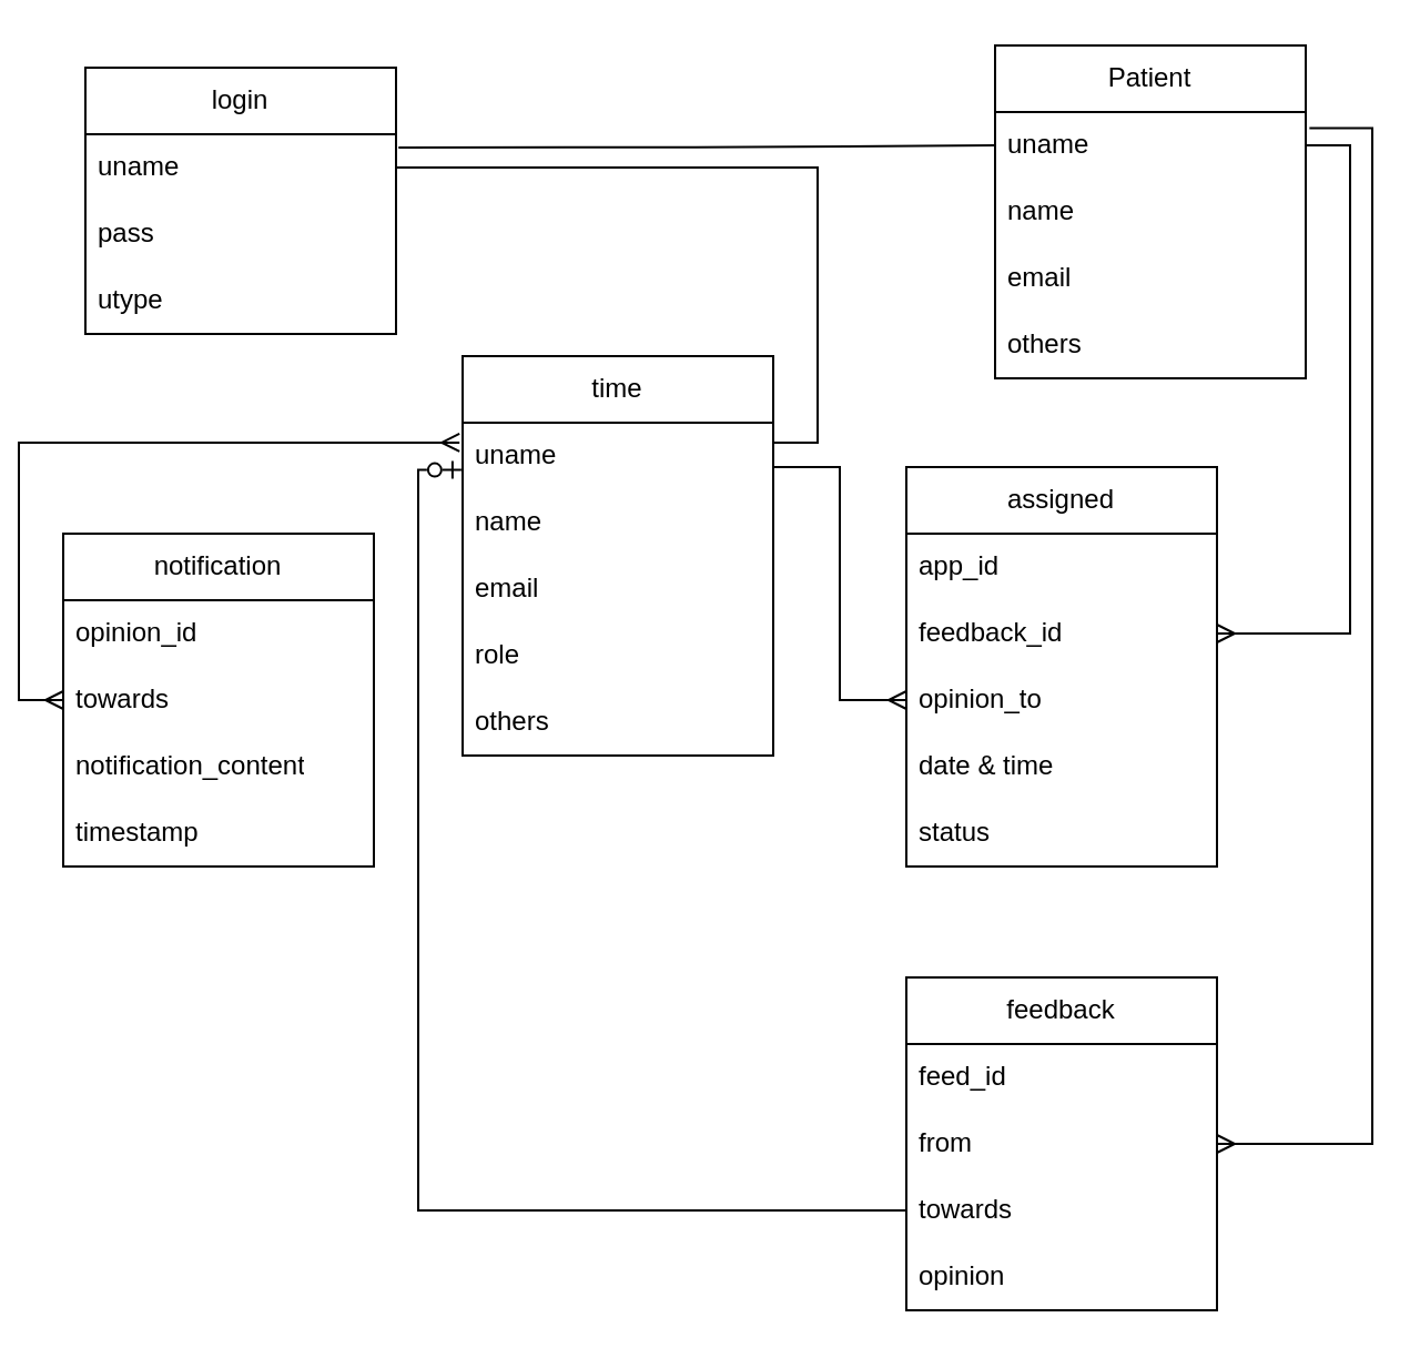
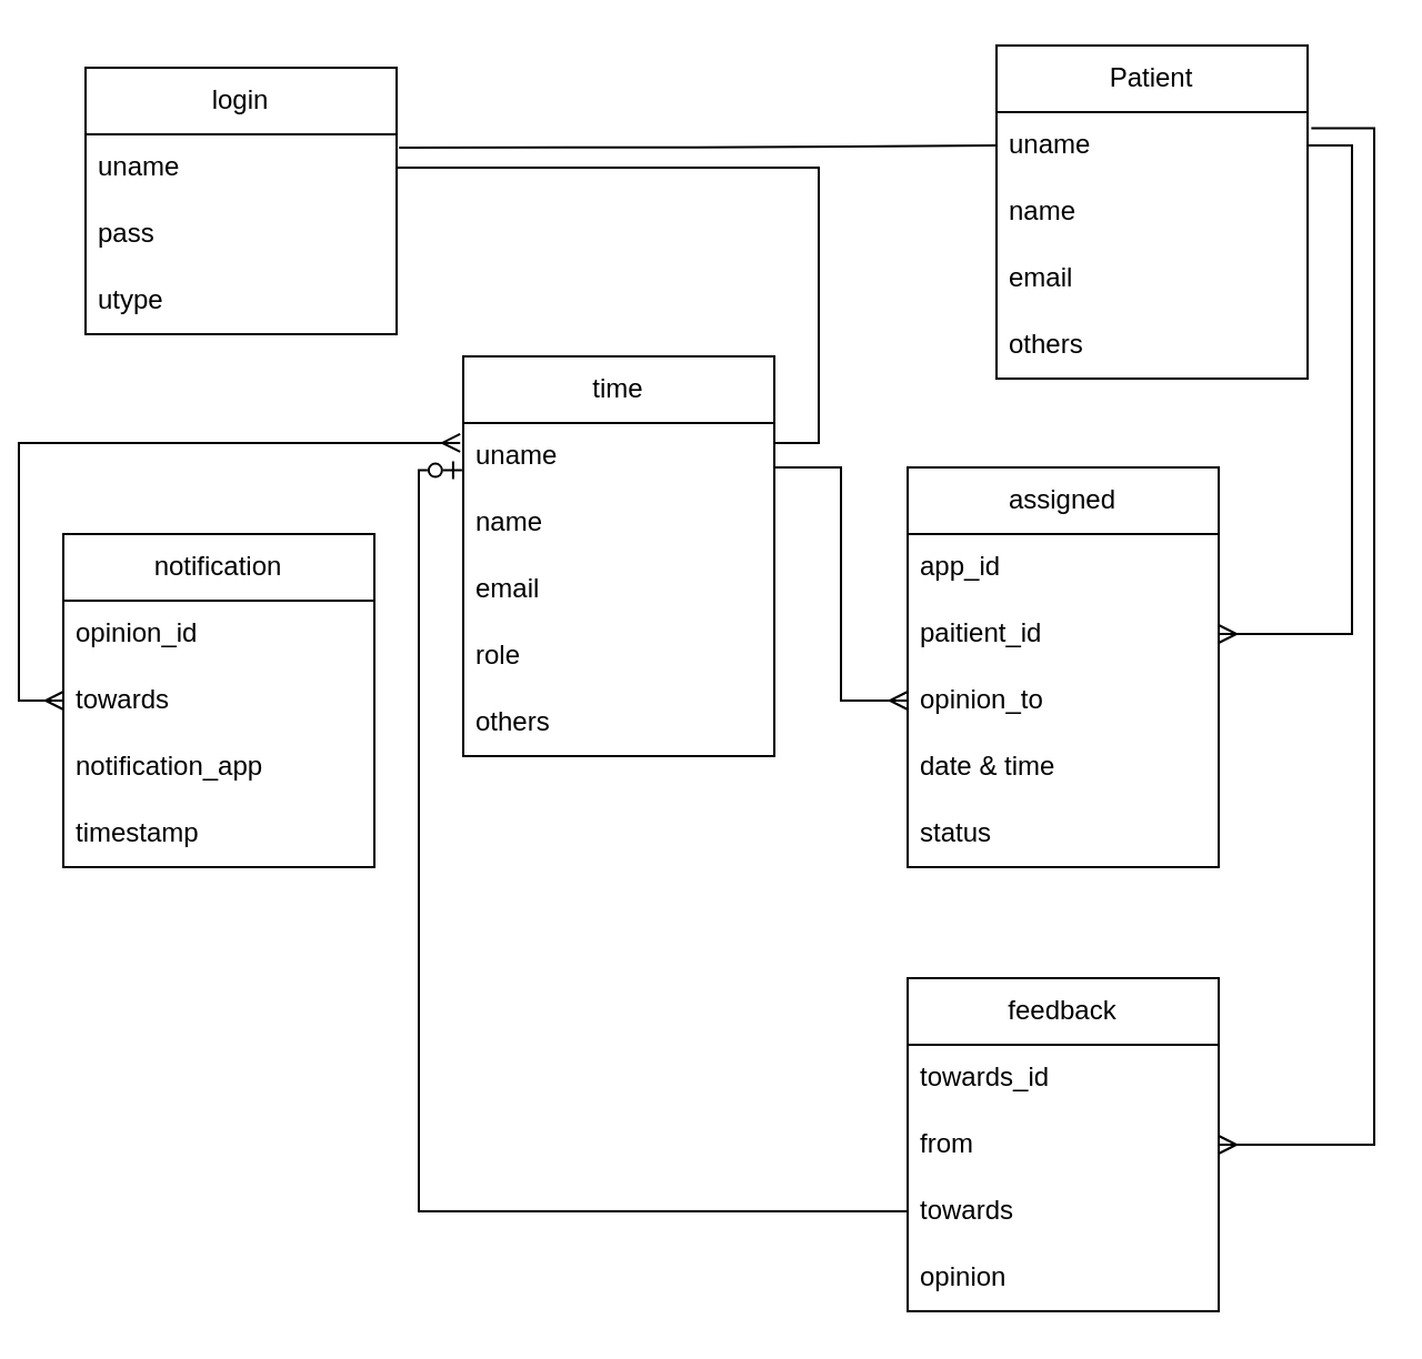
  <mxCell id="0" />
  <mxCell id="1" parent="0" />
  <mxCell id="2" value="time" style="swimlane;fontStyle=0;childLayout=stackLayout;horizontal=1;startSize=30;horizontalStack=0;resizeParent=1;resizeParentMax=0;resizeLast=0;collapsible=1;marginBottom=0;whiteSpace=wrap;html=1;" parent="1" vertex="1"><mxGeometry x="200" y="160" width="140" height="180" as="geometry" /></mxCell>
  <mxCell id="3" value="uname" style="text;strokeColor=none;fillColor=none;align=left;verticalAlign=middle;spacingLeft=4;spacingRight=4;overflow=hidden;points=[[0,0.5],[1,0.5]];portConstraint=eastwest;rotatable=0;whiteSpace=wrap;html=1;" parent="2" vertex="1"><mxGeometry y="30" width="140" height="30" as="geometry" /></mxCell>
  <mxCell id="4" value="name" style="text;strokeColor=none;fillColor=none;align=left;verticalAlign=middle;spacingLeft=4;spacingRight=4;overflow=hidden;points=[[0,0.5],[1,0.5]];portConstraint=eastwest;rotatable=0;whiteSpace=wrap;html=1;" parent="2" vertex="1"><mxGeometry y="60" width="140" height="30" as="geometry" /></mxCell>
  <mxCell id="5" value="email" style="text;strokeColor=none;fillColor=none;align=left;verticalAlign=middle;spacingLeft=4;spacingRight=4;overflow=hidden;points=[[0,0.5],[1,0.5]];portConstraint=eastwest;rotatable=0;whiteSpace=wrap;html=1;" parent="2" vertex="1"><mxGeometry y="90" width="140" height="30" as="geometry" /></mxCell>
  <mxCell id="6" value="role" style="text;strokeColor=none;fillColor=none;align=left;verticalAlign=middle;spacingLeft=4;spacingRight=4;overflow=hidden;points=[[0,0.5],[1,0.5]];portConstraint=eastwest;rotatable=0;whiteSpace=wrap;html=1;" parent="2" vertex="1"><mxGeometry y="120" width="140" height="30" as="geometry" /></mxCell>
  <mxCell id="7" value="others" style="text;strokeColor=none;fillColor=none;align=left;verticalAlign=middle;spacingLeft=4;spacingRight=4;overflow=hidden;points=[[0,0.5],[1,0.5]];portConstraint=eastwest;rotatable=0;whiteSpace=wrap;html=1;" parent="2" vertex="1"><mxGeometry y="150" width="140" height="30" as="geometry" /></mxCell>
  <mxCell id="8" value="Patient" style="swimlane;fontStyle=0;childLayout=stackLayout;horizontal=1;startSize=30;horizontalStack=0;resizeParent=1;resizeParentMax=0;resizeLast=0;collapsible=1;marginBottom=0;whiteSpace=wrap;html=1;" parent="1" vertex="1"><mxGeometry x="440" y="20" width="140" height="150" as="geometry" /></mxCell>
  <mxCell id="9" value="uname" style="text;strokeColor=none;fillColor=none;align=left;verticalAlign=middle;spacingLeft=4;spacingRight=4;overflow=hidden;points=[[0,0.5],[1,0.5]];portConstraint=eastwest;rotatable=0;whiteSpace=wrap;html=1;" parent="8" vertex="1"><mxGeometry y="30" width="140" height="30" as="geometry" /></mxCell>
  <mxCell id="10" value="name" style="text;strokeColor=none;fillColor=none;align=left;verticalAlign=middle;spacingLeft=4;spacingRight=4;overflow=hidden;points=[[0,0.5],[1,0.5]];portConstraint=eastwest;rotatable=0;whiteSpace=wrap;html=1;" parent="8" vertex="1"><mxGeometry y="60" width="140" height="30" as="geometry" /></mxCell>
  <mxCell id="11" value="email" style="text;strokeColor=none;fillColor=none;align=left;verticalAlign=middle;spacingLeft=4;spacingRight=4;overflow=hidden;points=[[0,0.5],[1,0.5]];portConstraint=eastwest;rotatable=0;whiteSpace=wrap;html=1;" parent="8" vertex="1"><mxGeometry y="90" width="140" height="30" as="geometry" /></mxCell>
  <mxCell id="12" value="others" style="text;strokeColor=none;fillColor=none;align=left;verticalAlign=middle;spacingLeft=4;spacingRight=4;overflow=hidden;points=[[0,0.5],[1,0.5]];portConstraint=eastwest;rotatable=0;whiteSpace=wrap;html=1;" parent="8" vertex="1"><mxGeometry y="120" width="140" height="30" as="geometry" /></mxCell>
  <mxCell id="13" value="login" style="swimlane;fontStyle=0;childLayout=stackLayout;horizontal=1;startSize=30;horizontalStack=0;resizeParent=1;resizeParentMax=0;resizeLast=0;collapsible=1;marginBottom=0;whiteSpace=wrap;html=1;" parent="1" vertex="1"><mxGeometry x="30" y="30" width="140" height="120" as="geometry"><mxRectangle x="350" y="310" width="60" height="30" as="alternateBounds" /></mxGeometry></mxCell>
  <mxCell id="14" value="uname" style="text;strokeColor=none;fillColor=none;align=left;verticalAlign=middle;spacingLeft=4;spacingRight=4;overflow=hidden;points=[[0,0.5],[1,0.5]];portConstraint=eastwest;rotatable=0;whiteSpace=wrap;html=1;" parent="13" vertex="1"><mxGeometry y="30" width="140" height="30" as="geometry" /></mxCell>
  <mxCell id="15" value="pass" style="text;strokeColor=none;fillColor=none;align=left;verticalAlign=middle;spacingLeft=4;spacingRight=4;overflow=hidden;points=[[0,0.5],[1,0.5]];portConstraint=eastwest;rotatable=0;whiteSpace=wrap;html=1;" parent="13" vertex="1"><mxGeometry y="60" width="140" height="30" as="geometry" /></mxCell>
  <mxCell id="16" value="utype" style="text;strokeColor=none;fillColor=none;align=left;verticalAlign=middle;spacingLeft=4;spacingRight=4;overflow=hidden;points=[[0,0.5],[1,0.5]];portConstraint=eastwest;rotatable=0;whiteSpace=wrap;html=1;" parent="13" vertex="1"><mxGeometry y="90" width="140" height="30" as="geometry" /></mxCell>
  <mxCell id="17" style="edgeStyle=orthogonalEdgeStyle;rounded=0;orthogonalLoop=1;jettySize=auto;html=1;exitX=1;exitY=0.5;exitDx=0;exitDy=0;entryX=0.999;entryY=0.299;entryDx=0;entryDy=0;endArrow=none;endFill=0;entryPerimeter=0;" parent="1" source="14" target="3" edge="1"><mxGeometry relative="1" as="geometry" /></mxCell>
  <mxCell id="18" style="edgeStyle=orthogonalEdgeStyle;rounded=0;orthogonalLoop=1;jettySize=auto;html=1;exitX=1.008;exitY=0.198;exitDx=0;exitDy=0;entryX=0;entryY=0.5;entryDx=0;entryDy=0;exitPerimeter=0;endArrow=none;endFill=0;" parent="1" source="14" target="9" edge="1"><mxGeometry relative="1" as="geometry" /></mxCell>
  <mxCell id="19" value="feedback" style="swimlane;fontStyle=0;childLayout=stackLayout;horizontal=1;startSize=30;horizontalStack=0;resizeParent=1;resizeParentMax=0;resizeLast=0;collapsible=1;marginBottom=0;whiteSpace=wrap;html=1;" parent="1" vertex="1"><mxGeometry x="400" y="440" width="140" height="150" as="geometry" /></mxCell>
- <mxCell id="20" value="feed_id" style="text;strokeColor=none;fillColor=none;align=left;verticalAlign=middle;spacingLeft=4;spacingRight=4;overflow=hidden;points=[[0,0.5],[1,0.5]];portConstraint=eastwest;rotatable=0;whiteSpace=wrap;html=1;" parent="19" vertex="1"><mxGeometry y="30" width="140" height="30" as="geometry" /></mxCell>
+ <mxCell id="20" value="towards_id" style="text;strokeColor=none;fillColor=none;align=left;verticalAlign=middle;spacingLeft=4;spacingRight=4;overflow=hidden;points=[[0,0.5],[1,0.5]];portConstraint=eastwest;rotatable=0;whiteSpace=wrap;html=1;" parent="19" vertex="1"><mxGeometry y="30" width="140" height="30" as="geometry" /></mxCell>
  <mxCell id="21" value="from" style="text;strokeColor=none;fillColor=none;align=left;verticalAlign=middle;spacingLeft=4;spacingRight=4;overflow=hidden;points=[[0,0.5],[1,0.5]];portConstraint=eastwest;rotatable=0;whiteSpace=wrap;html=1;" parent="19" vertex="1"><mxGeometry y="60" width="140" height="30" as="geometry" /></mxCell>
  <mxCell id="22" value="towards" style="text;strokeColor=none;fillColor=none;align=left;verticalAlign=middle;spacingLeft=4;spacingRight=4;overflow=hidden;points=[[0,0.5],[1,0.5]];portConstraint=eastwest;rotatable=0;whiteSpace=wrap;html=1;" parent="19" vertex="1"><mxGeometry y="90" width="140" height="30" as="geometry" /></mxCell>
  <mxCell id="23" value="opinion" style="text;strokeColor=none;fillColor=none;align=left;verticalAlign=middle;spacingLeft=4;spacingRight=4;overflow=hidden;points=[[0,0.5],[1,0.5]];portConstraint=eastwest;rotatable=0;whiteSpace=wrap;html=1;" parent="19" vertex="1"><mxGeometry y="120" width="140" height="30" as="geometry" /></mxCell>
  <mxCell id="24" style="edgeStyle=orthogonalEdgeStyle;rounded=0;orthogonalLoop=1;jettySize=auto;html=1;exitX=1.012;exitY=0.242;exitDx=0;exitDy=0;entryX=1;entryY=0.5;entryDx=0;entryDy=0;endArrow=ERmany;endFill=0;exitPerimeter=0;" parent="1" source="9" target="21" edge="1"><mxGeometry relative="1" as="geometry"><Array as="points"><mxPoint x="610" y="57" /><mxPoint x="610" y="515" /></Array></mxGeometry></mxCell>
  <mxCell id="25" style="edgeStyle=orthogonalEdgeStyle;rounded=0;orthogonalLoop=1;jettySize=auto;html=1;exitX=0;exitY=0.5;exitDx=0;exitDy=0;entryX=-0.004;entryY=0.71;entryDx=0;entryDy=0;entryPerimeter=0;endArrow=ERzeroToOne;endFill=0;" parent="1" source="22" target="3" edge="1"><mxGeometry relative="1" as="geometry" /></mxCell>
  <mxCell id="26" value="notification" style="swimlane;fontStyle=0;childLayout=stackLayout;horizontal=1;startSize=30;horizontalStack=0;resizeParent=1;resizeParentMax=0;resizeLast=0;collapsible=1;marginBottom=0;whiteSpace=wrap;html=1;" parent="1" vertex="1"><mxGeometry x="20" y="240" width="140" height="150" as="geometry" /></mxCell>
  <mxCell id="27" value="opinion_id" style="text;strokeColor=none;fillColor=none;align=left;verticalAlign=middle;spacingLeft=4;spacingRight=4;overflow=hidden;points=[[0,0.5],[1,0.5]];portConstraint=eastwest;rotatable=0;whiteSpace=wrap;html=1;" parent="26" vertex="1"><mxGeometry y="30" width="140" height="30" as="geometry" /></mxCell>
  <mxCell id="28" value="towards" style="text;strokeColor=none;fillColor=none;align=left;verticalAlign=middle;spacingLeft=4;spacingRight=4;overflow=hidden;points=[[0,0.5],[1,0.5]];portConstraint=eastwest;rotatable=0;whiteSpace=wrap;html=1;" parent="26" vertex="1"><mxGeometry y="60" width="140" height="30" as="geometry" /></mxCell>
- <mxCell id="29" value="notification_content" style="text;strokeColor=none;fillColor=none;align=left;verticalAlign=middle;spacingLeft=4;spacingRight=4;overflow=hidden;points=[[0,0.5],[1,0.5]];portConstraint=eastwest;rotatable=0;whiteSpace=wrap;html=1;" parent="26" vertex="1"><mxGeometry y="90" width="140" height="30" as="geometry" /></mxCell>
+ <mxCell id="29" value="notification_app" style="text;strokeColor=none;fillColor=none;align=left;verticalAlign=middle;spacingLeft=4;spacingRight=4;overflow=hidden;points=[[0,0.5],[1,0.5]];portConstraint=eastwest;rotatable=0;whiteSpace=wrap;html=1;" parent="26" vertex="1"><mxGeometry y="90" width="140" height="30" as="geometry" /></mxCell>
  <mxCell id="30" value="timestamp" style="text;strokeColor=none;fillColor=none;align=left;verticalAlign=middle;spacingLeft=4;spacingRight=4;overflow=hidden;points=[[0,0.5],[1,0.5]];portConstraint=eastwest;rotatable=0;whiteSpace=wrap;html=1;" vertex="1" parent="26"><mxGeometry y="120" width="140" height="30" as="geometry" /></mxCell>
  <mxCell id="31" style="edgeStyle=orthogonalEdgeStyle;rounded=0;orthogonalLoop=1;jettySize=auto;html=1;exitX=0;exitY=0.5;exitDx=0;exitDy=0;entryX=-0.01;entryY=0.299;entryDx=0;entryDy=0;entryPerimeter=0;endArrow=ERmany;endFill=0;startArrow=ERmany;startFill=0;" parent="1" source="28" target="3" edge="1"><mxGeometry relative="1" as="geometry" /></mxCell>
  <mxCell id="32" value="assigned" style="swimlane;fontStyle=0;childLayout=stackLayout;horizontal=1;startSize=30;horizontalStack=0;resizeParent=1;resizeParentMax=0;resizeLast=0;collapsible=1;marginBottom=0;whiteSpace=wrap;html=1;" parent="1" vertex="1"><mxGeometry x="400" y="210" width="140" height="180" as="geometry" /></mxCell>
  <mxCell id="33" value="app_id" style="text;strokeColor=none;fillColor=none;align=left;verticalAlign=middle;spacingLeft=4;spacingRight=4;overflow=hidden;points=[[0,0.5],[1,0.5]];portConstraint=eastwest;rotatable=0;whiteSpace=wrap;html=1;" parent="32" vertex="1"><mxGeometry y="30" width="140" height="30" as="geometry" /></mxCell>
- <mxCell id="34" value="feedback_id" style="text;strokeColor=none;fillColor=none;align=left;verticalAlign=middle;spacingLeft=4;spacingRight=4;overflow=hidden;points=[[0,0.5],[1,0.5]];portConstraint=eastwest;rotatable=0;whiteSpace=wrap;html=1;" parent="32" vertex="1"><mxGeometry y="60" width="140" height="30" as="geometry" /></mxCell>
+ <mxCell id="34" value="paitient_id" style="text;strokeColor=none;fillColor=none;align=left;verticalAlign=middle;spacingLeft=4;spacingRight=4;overflow=hidden;points=[[0,0.5],[1,0.5]];portConstraint=eastwest;rotatable=0;whiteSpace=wrap;html=1;" parent="32" vertex="1"><mxGeometry y="60" width="140" height="30" as="geometry" /></mxCell>
  <mxCell id="35" value="opinion_to&amp;nbsp;" style="text;strokeColor=none;fillColor=none;align=left;verticalAlign=middle;spacingLeft=4;spacingRight=4;overflow=hidden;points=[[0,0.5],[1,0.5]];portConstraint=eastwest;rotatable=0;whiteSpace=wrap;html=1;" parent="32" vertex="1"><mxGeometry y="90" width="140" height="30" as="geometry" /></mxCell>
  <mxCell id="36" value="date &amp;amp; time" style="text;strokeColor=none;fillColor=none;align=left;verticalAlign=middle;spacingLeft=4;spacingRight=4;overflow=hidden;points=[[0,0.5],[1,0.5]];portConstraint=eastwest;rotatable=0;whiteSpace=wrap;html=1;" parent="32" vertex="1"><mxGeometry y="120" width="140" height="30" as="geometry" /></mxCell>
  <mxCell id="37" value="status" style="text;strokeColor=none;fillColor=none;align=left;verticalAlign=middle;spacingLeft=4;spacingRight=4;overflow=hidden;points=[[0,0.5],[1,0.5]];portConstraint=eastwest;rotatable=0;whiteSpace=wrap;html=1;" vertex="1" parent="32"><mxGeometry y="150" width="140" height="30" as="geometry" /></mxCell>
  <mxCell id="38" style="edgeStyle=orthogonalEdgeStyle;rounded=0;orthogonalLoop=1;jettySize=auto;html=1;exitX=1;exitY=0.5;exitDx=0;exitDy=0;entryX=1;entryY=0.5;entryDx=0;entryDy=0;endArrow=ERmany;endFill=0;startArrow=none;startFill=0;" parent="1" source="9" target="34" edge="1"><mxGeometry relative="1" as="geometry" /></mxCell>
  <mxCell id="39" style="edgeStyle=orthogonalEdgeStyle;rounded=0;orthogonalLoop=1;jettySize=auto;html=1;endArrow=ERmany;endFill=0;exitX=1;exitY=0.667;exitDx=0;exitDy=0;exitPerimeter=0;" parent="1" source="3" target="35" edge="1"><mxGeometry relative="1" as="geometry" /></mxCell>
